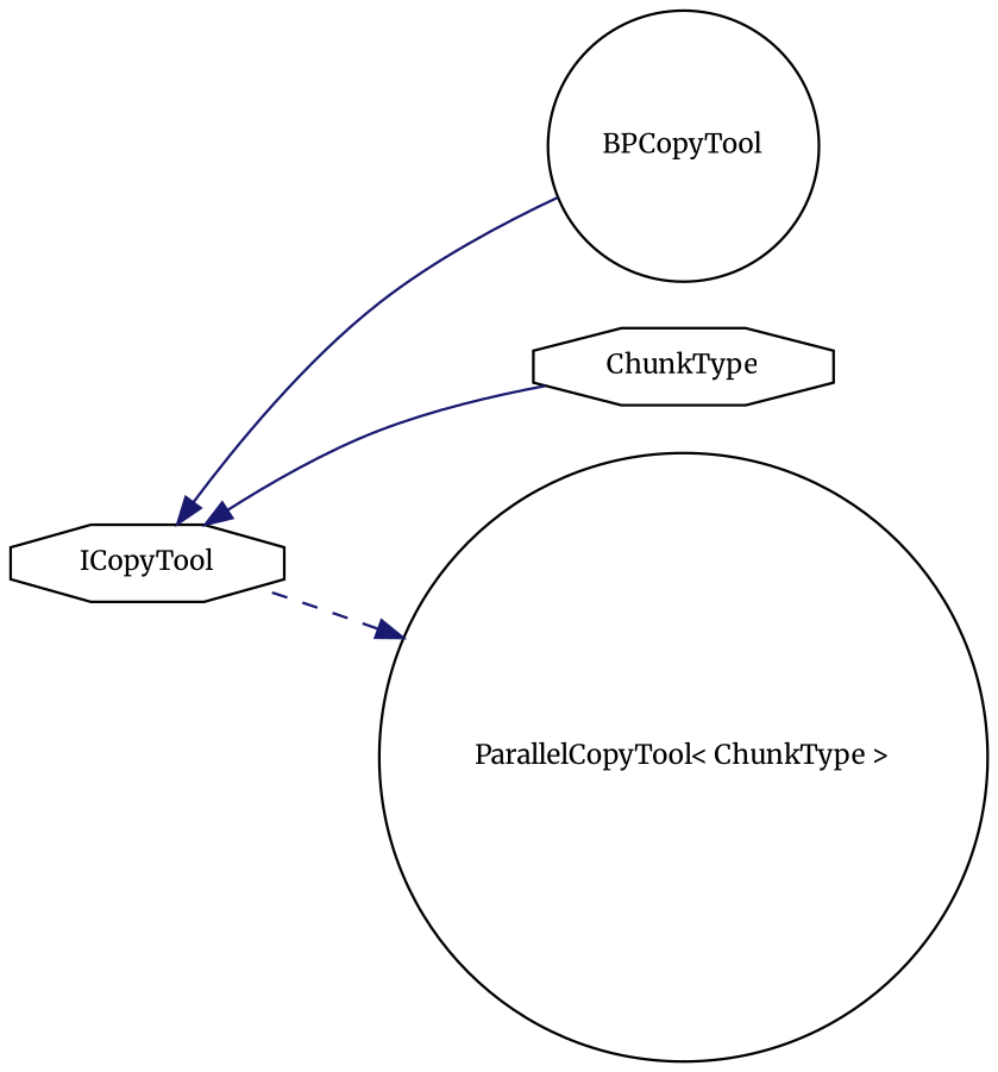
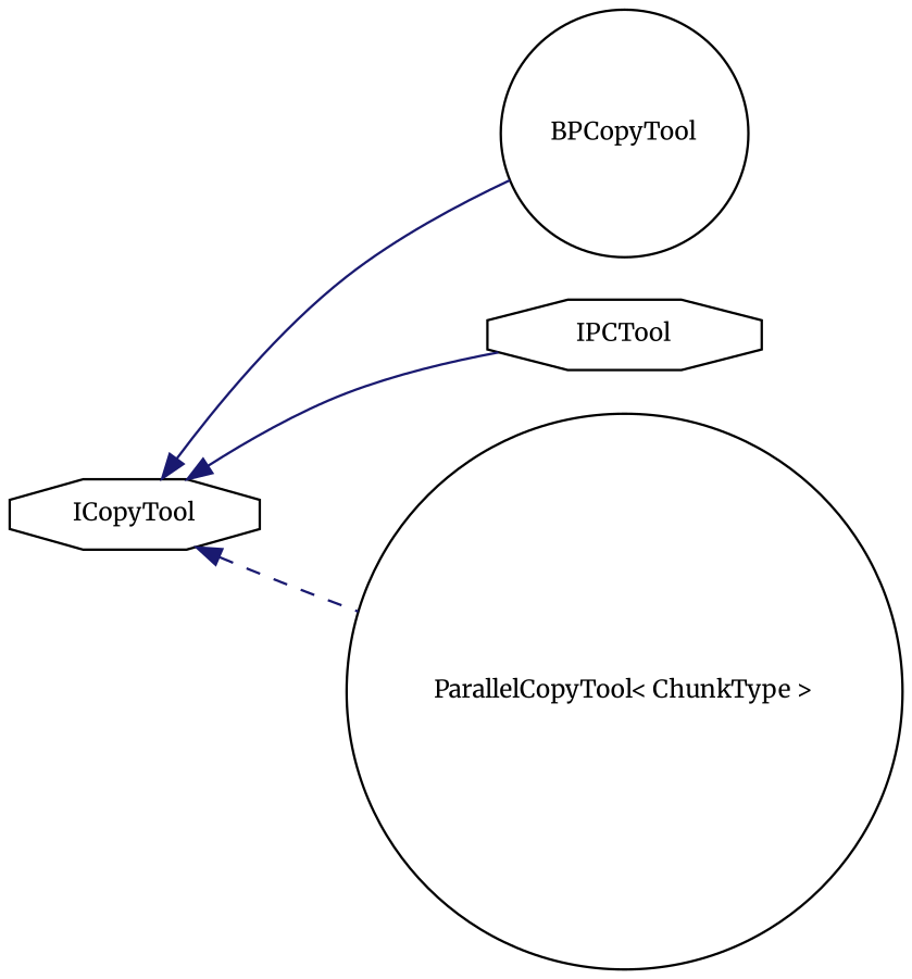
  digraph {
    fontname=Merriweather
    rankdir=LR
    node [color=black fillcolor=white fontname=Merriweather fontsize=10 shape=octagon style=filled]
    edge [color=midnightblue dir=back fontname=Merriweather fontsize=10 labelfontname=Helvetica labelfontsize=10 style=solid]
    n1 [height=0.2 label=ICopyTool width=0.4]
    n2 [height=0.2 label=BPCopyTool shape=circle width=0.4]
-   n3 [height=0.2 label=ChunkType width=0.4]
+   n3 [height=0.2 label=IPCTool width=0.4]
    n4 [height=0.2 label="ParallelCopyTool\< ChunkType \>" shape=circle width=0.4]
    n1 -> n2
    n1 -> n3
-   n4 -> n1 [style=dashed]
+   n1 -> n4 [style=dashed]
  }
